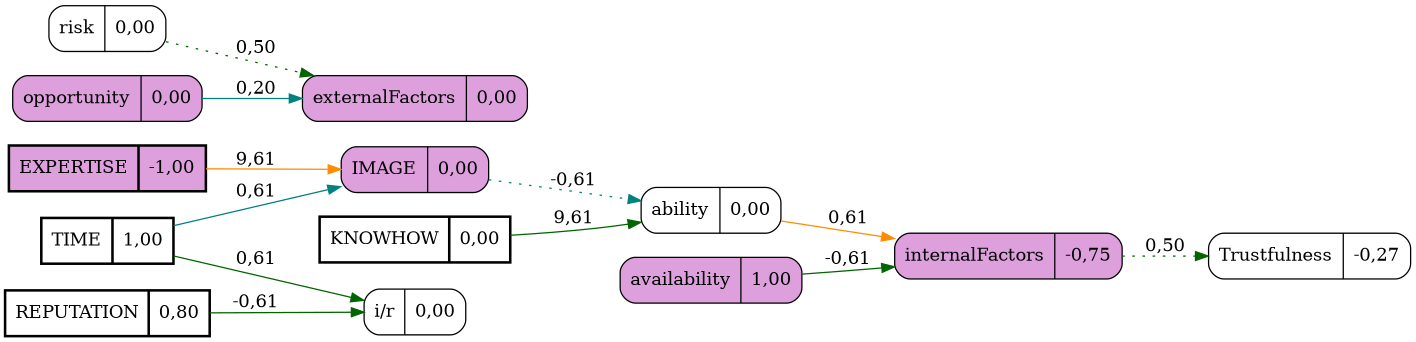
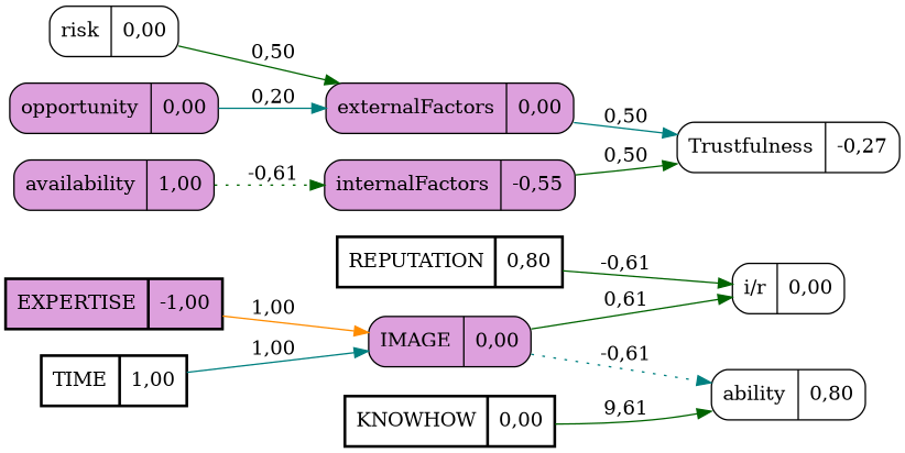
  digraph {
    rankdir=LR
    node [fillcolor=white shape=record style="rounded,filled"]
    edge [color=darkgreen]
    n1 [fillcolor=plum label="{EXPERTISE | -1,00}" penwidth=2 peripheries=2 style="bold,filled"]
    n2 [fillcolor=plum label="{IMAGE | 0,00}"]
    n3 [label="{i/r | 0,00}"]
-   n4 [label="{ability | 0,00}"]
+   n4 [label="{ability | 0,80}"]
    n5 [label="{TIME | 1,00}" penwidth=2 peripheries=2 style="bold,filled"]
    n6 [label="{REPUTATION | 0,80}" penwidth=2 peripheries=2 style="bold,filled"]
    n7 [label="{KNOWHOW | 0,00}" penwidth=2 peripheries=2 style="bold,filled"]
-   n8 [fillcolor=plum label="{internalFactors | -0,75}"]
+   n8 [fillcolor=plum label="{internalFactors | -0,55}"]
    n9 [label="{Trustfulness | -0,27}"]
    n10 [fillcolor=plum label="{availability | 1,00}"]
    n11 [label="{risk | 0,00}"]
    n12 [fillcolor=plum label="{externalFactors | 0,00}"]
    n13 [fillcolor=plum label="{opportunity | 0,00}"]
-   n1 -> n2 [color=darkorange label="9,61"]
-   n5 -> n3 [label="0,61"]
+   n1 -> n2 [color=darkorange label="1,00"]
+   n2 -> n3 [label="0,61"]
    n2 -> n4 [color=teal label="-0,61" style=dotted]
-   n4 -> n8 [color=darkorange label="0,61"]
-   n5 -> n2 [color=teal label="0,61"]
+   n5 -> n2 [color=teal label="1,00"]
    n6 -> n3 [label="-0,61" style=solid]
    n7 -> n4 [label="9,61"]
-   n8 -> n9 [label="0,50" style=dotted]
-   n10 -> n8 [label="-0,61" style=solid]
-   n11 -> n12 [label="0,50" style=dotted]
+   n8 -> n9 [label="0,50"]
+   n10 -> n8 [label="-0,61" style=dotted]
+   n11 -> n12 [label="0,50"]
+   n12 -> n9 [color=teal label="0,50"]
    n13 -> n12 [color=teal label="0,20"]
  }
